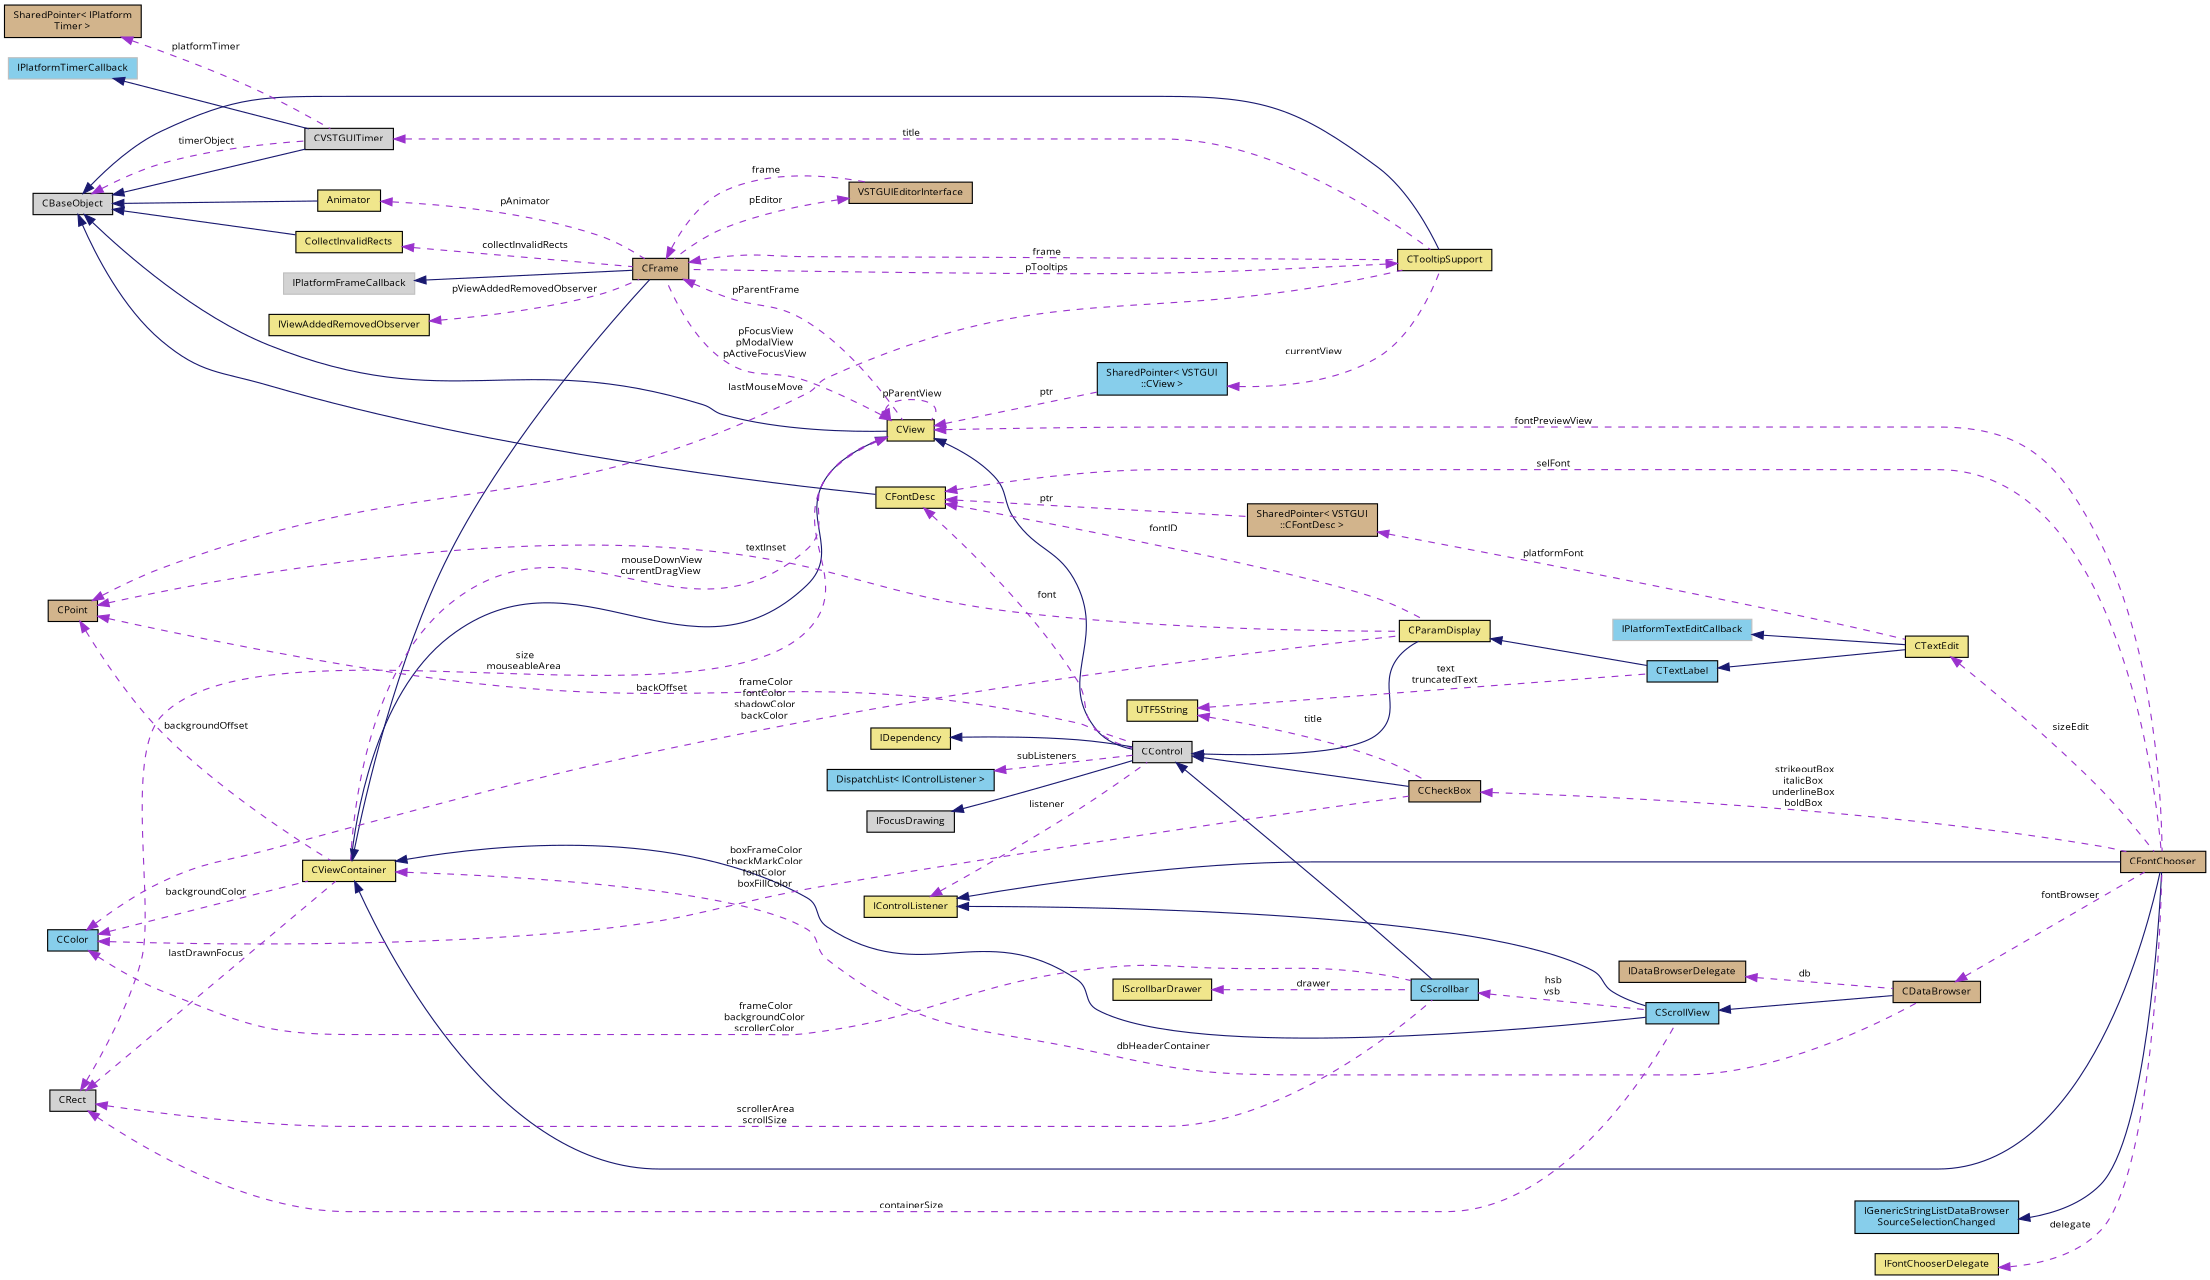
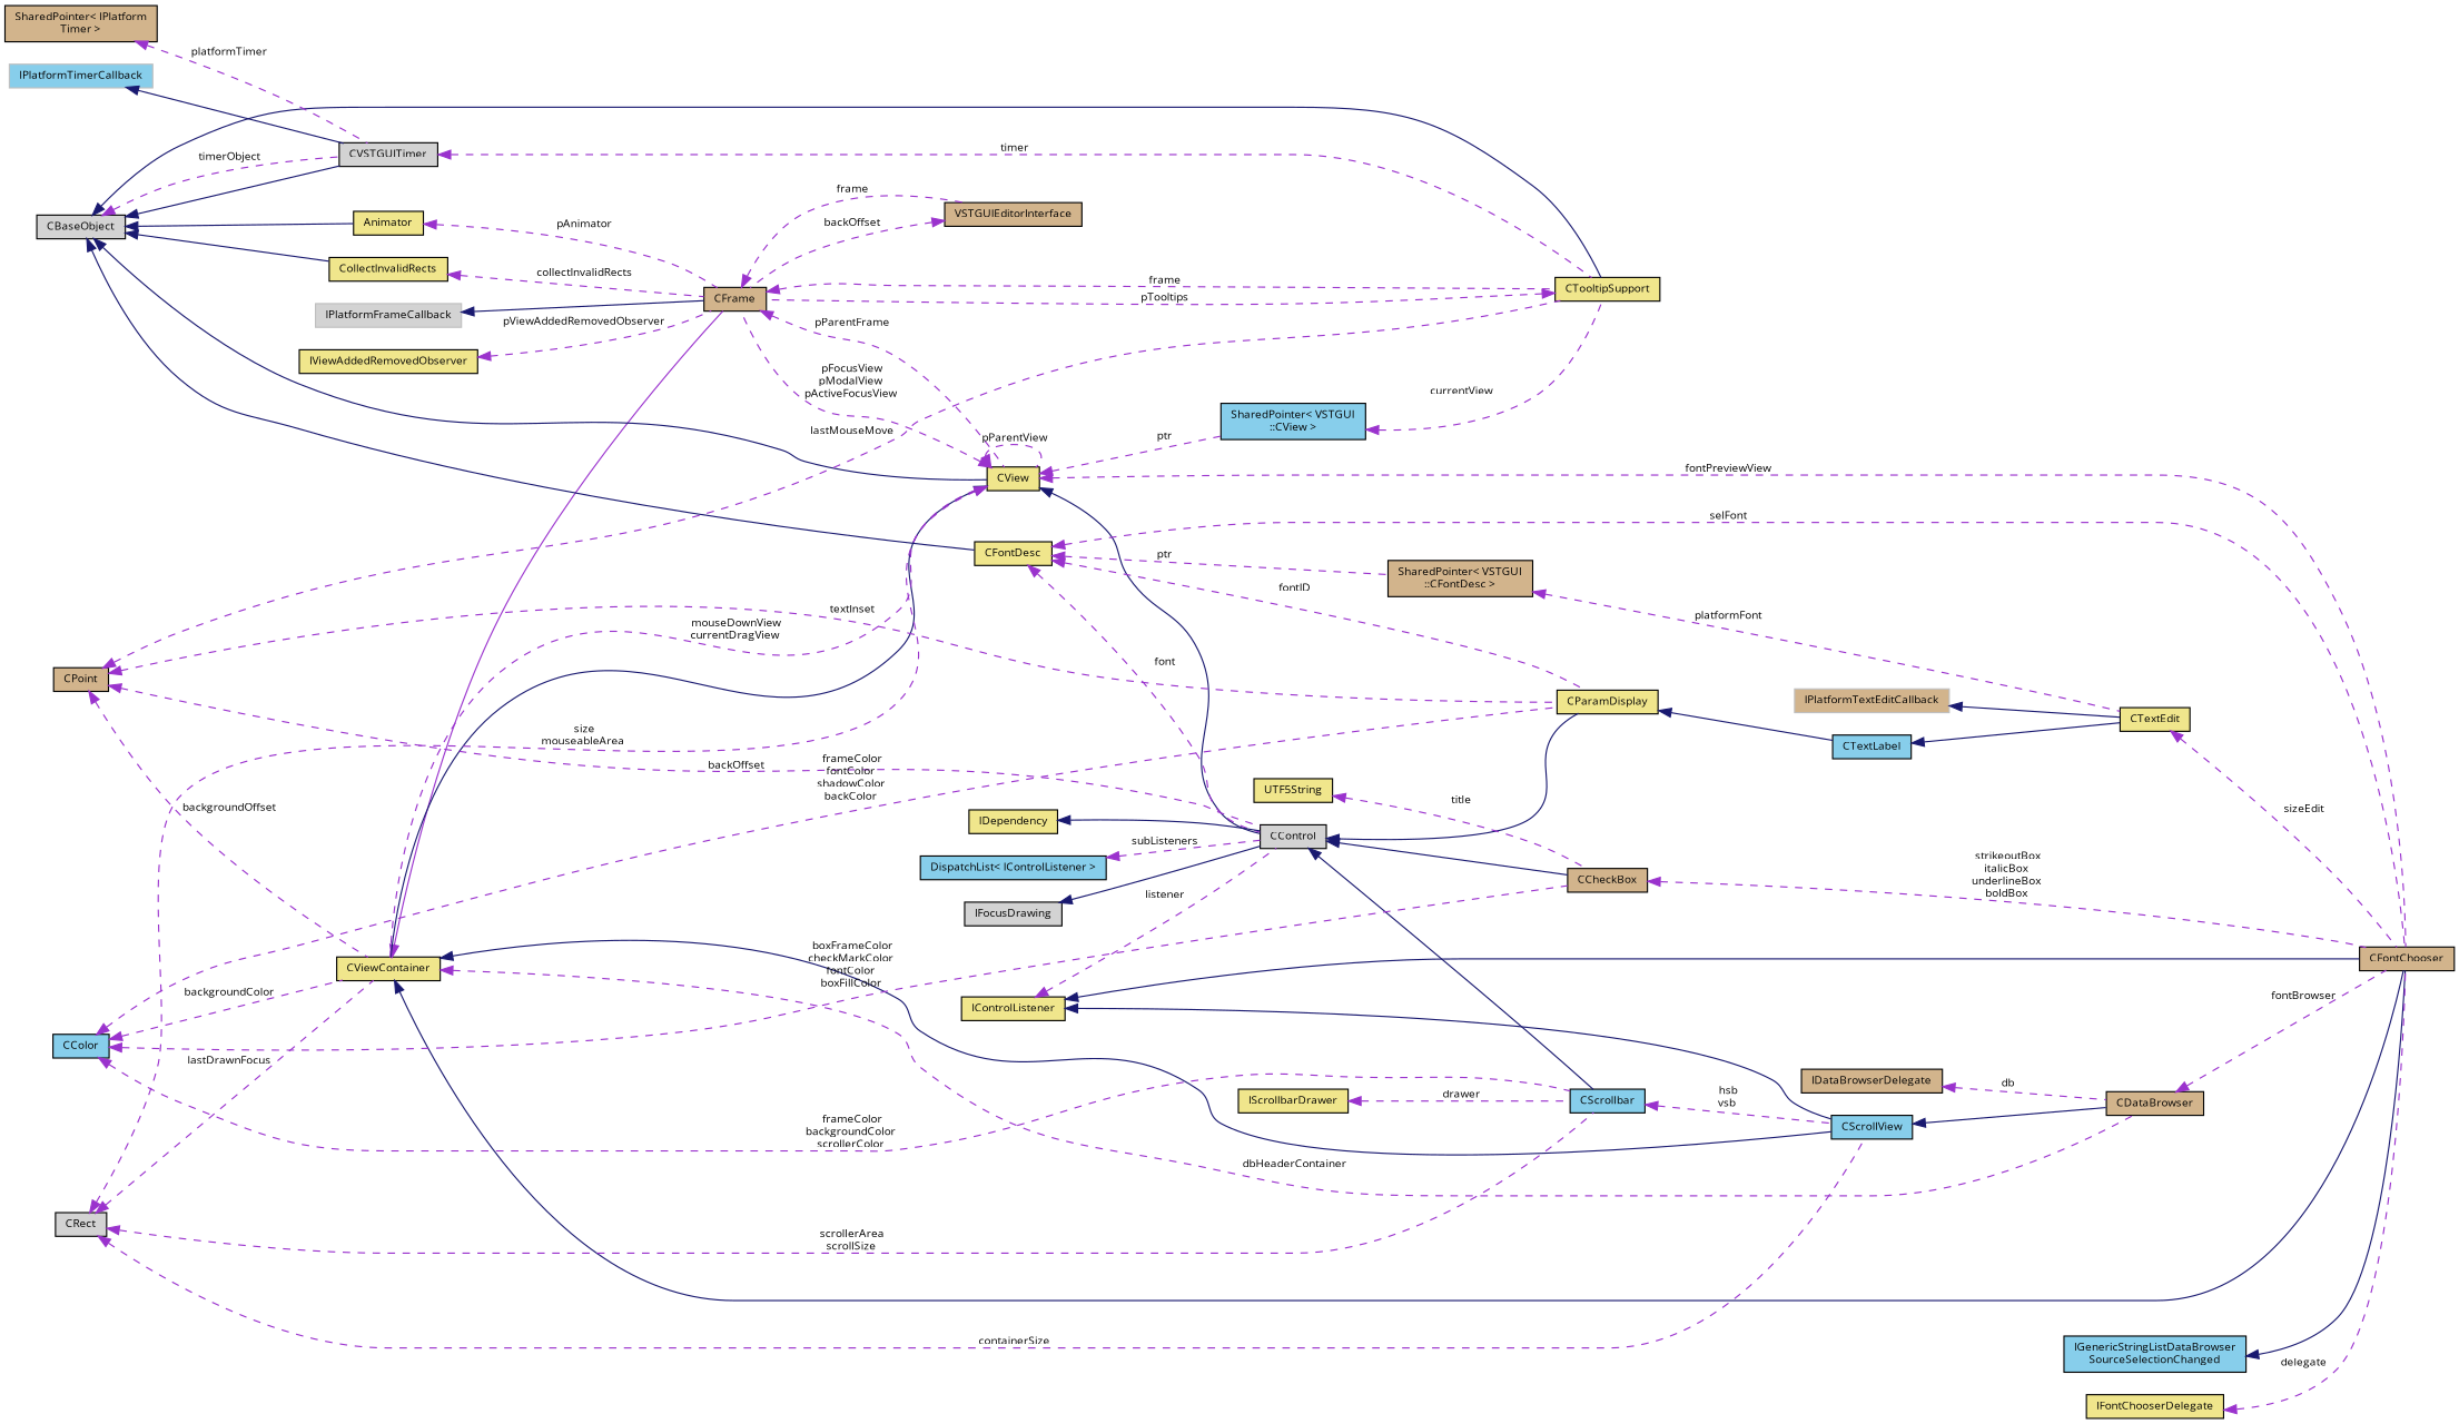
  digraph {
    fontname="Open Sans"
    rankdir=LR
    node [color=black fillcolor=khaki fontname="Open Sans" fontsize=9 shape=record style=filled]
    edge [color=darkorchid3 dir=back fontname="Open Sans" fontsize=9 labelfontname=Arial labelfontsize=9 style=dashed]
    n1 [fillcolor=tan fontcolor=black height=0.2 label=CFontChooser width=0.4]
    n2 [height=0.2 label=CViewContainer width=0.4]
    n3 [fillcolor=tan height=0.2 label=CFrame width=0.4]
    n4 [fillcolor=tan height=0.2 label=CDataBrowser width=0.4]
    n5 [fillcolor=skyblue height=0.2 label=CScrollView width=0.4]
    n6 [height=0.2 label=CView width=0.4]
    n7 [height=0.2 label=CTooltipSupport width=0.4]
    n8 [fillcolor=tan height=0.2 label=VSTGUIEditorInterface width=0.4]
    n9 [fillcolor=skyblue height=0.2 label="SharedPointer\< VSTGUI\l::CView \>" width=0.4]
    n10 [fillcolor=lightgrey height=0.2 label=CControl width=0.4]
    n11 [height=0.2 label=CParamDisplay width=0.4]
    n12 [fillcolor=skyblue height=0.2 label=CScrollbar width=0.4]
    n13 [fillcolor=tan height=0.2 label=CCheckBox width=0.4]
    n14 [fillcolor=lightgrey height=0.2 label=CBaseObject width=0.4]
    n15 [height=0.2 label=CollectInvalidRects width=0.4]
    n16 [height=0.2 label=Animator width=0.4]
    n17 [fillcolor=lightgrey height=0.2 label=CVSTGUITimer width=0.4]
    n18 [height=0.2 label=CFontDesc width=0.4]
    n19 [fillcolor=tan height=0.2 label="SharedPointer\< VSTGUI\l::CFontDesc \>" width=0.4]
    n20 [color=grey75 fillcolor=lightgrey height=0.2 label=IPlatformFrameCallback width=0.4]
    n21 [height=0.2 label=IViewAddedRemovedObserver width=0.4]
    n22 [fillcolor=tan height=0.2 label=CPoint width=0.4]
    n23 [fillcolor=skyblue height=0.2 label=CTextLabel width=0.4]
    n24 [color=grey75 fillcolor=skyblue height=0.2 label=IPlatformTimerCallback width=0.4]
    n25 [fillcolor=tan height=0.2 label="SharedPointer\< IPlatform\lTimer \>" width=0.4]
    n26 [fillcolor=lightgrey height=0.2 label=CRect width=0.4]
    n27 [fillcolor=skyblue height=0.2 label=CColor width=0.4]
    n28 [height=0.2 label=IControlListener width=0.4]
    n29 [fillcolor=skyblue height=0.2 label="IGenericStringListDataBrowser\lSourceSelectionChanged" width=0.4]
    n30 [height=0.2 label=CTextEdit width=0.4]
    n31 [fillcolor=lightgrey height=0.2 label=IFocusDrawing width=0.4]
    n32 [height=0.2 label=IDependency width=0.4]
    n33 [fillcolor=skyblue height=0.2 label="DispatchList\< IControlListener \>" width=0.4]
    n34 [height=0.2 label=IScrollbarDrawer width=0.4]
    n35 [fillcolor=tan height=0.2 label=IDataBrowserDelegate width=0.4]
    n36 [height=0.2 label=UTF5String width=0.4]
-   n37 [color=grey75 fillcolor=skyblue height=0.2 label=IPlatformTextEditCallback width=0.4]
+   n37 [color=grey75 fillcolor=tan height=0.2 label=IPlatformTextEditCallback width=0.4]
    n38 [height=0.2 label=IFontChooserDelegate width=0.4]
    n2 -> n1 [color=midnightblue style=solid]
-   n2 -> n3 [color=midnightblue style=solid]
+   n2 -> n3 [style=solid]
    n2 -> n4 [label=" dbHeaderContainer"]
    n2 -> n5 [color=midnightblue style=solid]
    n3 -> n6 [label=" pParentFrame"]
    n3 -> n7 [label=" frame"]
    n3 -> n8 [label=" frame"]
    n4 -> n1 [label=" fontBrowser"]
    n5 -> n4 [color=midnightblue style=solid]
    n6 -> n1 [label=" fontPreviewView"]
    n6 -> n2 [color=midnightblue style=solid]
    n6 -> n2 [label=" mouseDownView\ncurrentDragView"]
    n6 -> n3 [label=" pFocusView\npModalView\npActiveFocusView"]
    n6 -> n6 [label=" pParentView"]
    n6 -> n9 [label=" ptr"]
    n6 -> n10 [color=midnightblue style=solid]
    n7 -> n3 [label=" pTooltips"]
-   n8 -> n3 [label=" pEditor"]
+   n8 -> n3 [label=" backOffset"]
    n9 -> n7 [label=" currentView"]
    n10 -> n11 [color=midnightblue style=solid]
    n10 -> n12 [color=midnightblue style=solid]
    n10 -> n13 [color=midnightblue style=solid]
    n11 -> n23 [color=midnightblue style=solid]
    n12 -> n5 [label=" hsb\nvsb"]
    n13 -> n1 [label=" strikeoutBox\nitalicBox\nunderlineBox\nboldBox"]
    n14 -> n6 [color=midnightblue style=solid]
    n14 -> n7 [color=midnightblue style=solid]
    n14 -> n15 [color=midnightblue style=solid]
    n14 -> n16 [color=midnightblue style=solid]
    n14 -> n17 [color=midnightblue style=solid]
    n14 -> n17 [label=" timerObject"]
    n14 -> n18 [color=midnightblue style=solid]
    n15 -> n3 [label=" collectInvalidRects"]
    n16 -> n3 [label=" pAnimator"]
-   n17 -> n7 [label=" title"]
+   n17 -> n7 [label=" timer"]
    n18 -> n1 [label=" selFont"]
    n18 -> n10 [label=" font"]
    n18 -> n11 [label=" fontID"]
    n18 -> n19 [label=" ptr"]
    n19 -> n30 [label=" platformFont"]
    n20 -> n3 [color=midnightblue style=solid]
    n21 -> n3 [label=" pViewAddedRemovedObserver"]
    n22 -> n2 [label=" backgroundOffset"]
    n22 -> n7 [label=" lastMouseMove"]
    n22 -> n10 [label=" backOffset"]
    n22 -> n11 [label=" textInset"]
    n23 -> n30 [color=midnightblue style=solid]
    n24 -> n17 [color=midnightblue style=solid]
    n25 -> n17 [label=" platformTimer"]
    n26 -> n2 [label=" lastDrawnFocus"]
    n26 -> n5 [label=" containerSize"]
    n26 -> n6 [label=" size\nmouseableArea"]
    n26 -> n12 [label=" scrollerArea\nscrollSize"]
    n27 -> n2 [label=" backgroundColor"]
    n27 -> n11 [label=" frameColor\nfontColor\nshadowColor\nbackColor"]
    n27 -> n12 [label=" frameColor\nbackgroundColor\nscrollerColor"]
    n27 -> n13 [label=" boxFrameColor\ncheckMarkColor\nfontColor\nboxFillColor"]
    n28 -> n1 [color=midnightblue style=solid]
    n28 -> n5 [color=midnightblue style=solid]
    n28 -> n10 [label=" listener"]
    n29 -> n1 [color=midnightblue style=solid]
    n30 -> n1 [label=" sizeEdit"]
    n31 -> n10 [color=midnightblue style=solid]
    n32 -> n10 [color=midnightblue style=solid]
    n33 -> n10 [label=" subListeners"]
    n34 -> n12 [label=" drawer"]
    n35 -> n4 [label=" db"]
    n36 -> n13 [label=" title"]
-   n36 -> n23 [label=" text\ntruncatedText"]
    n37 -> n30 [color=midnightblue style=solid]
    n38 -> n1 [label=" delegate"]
  }
